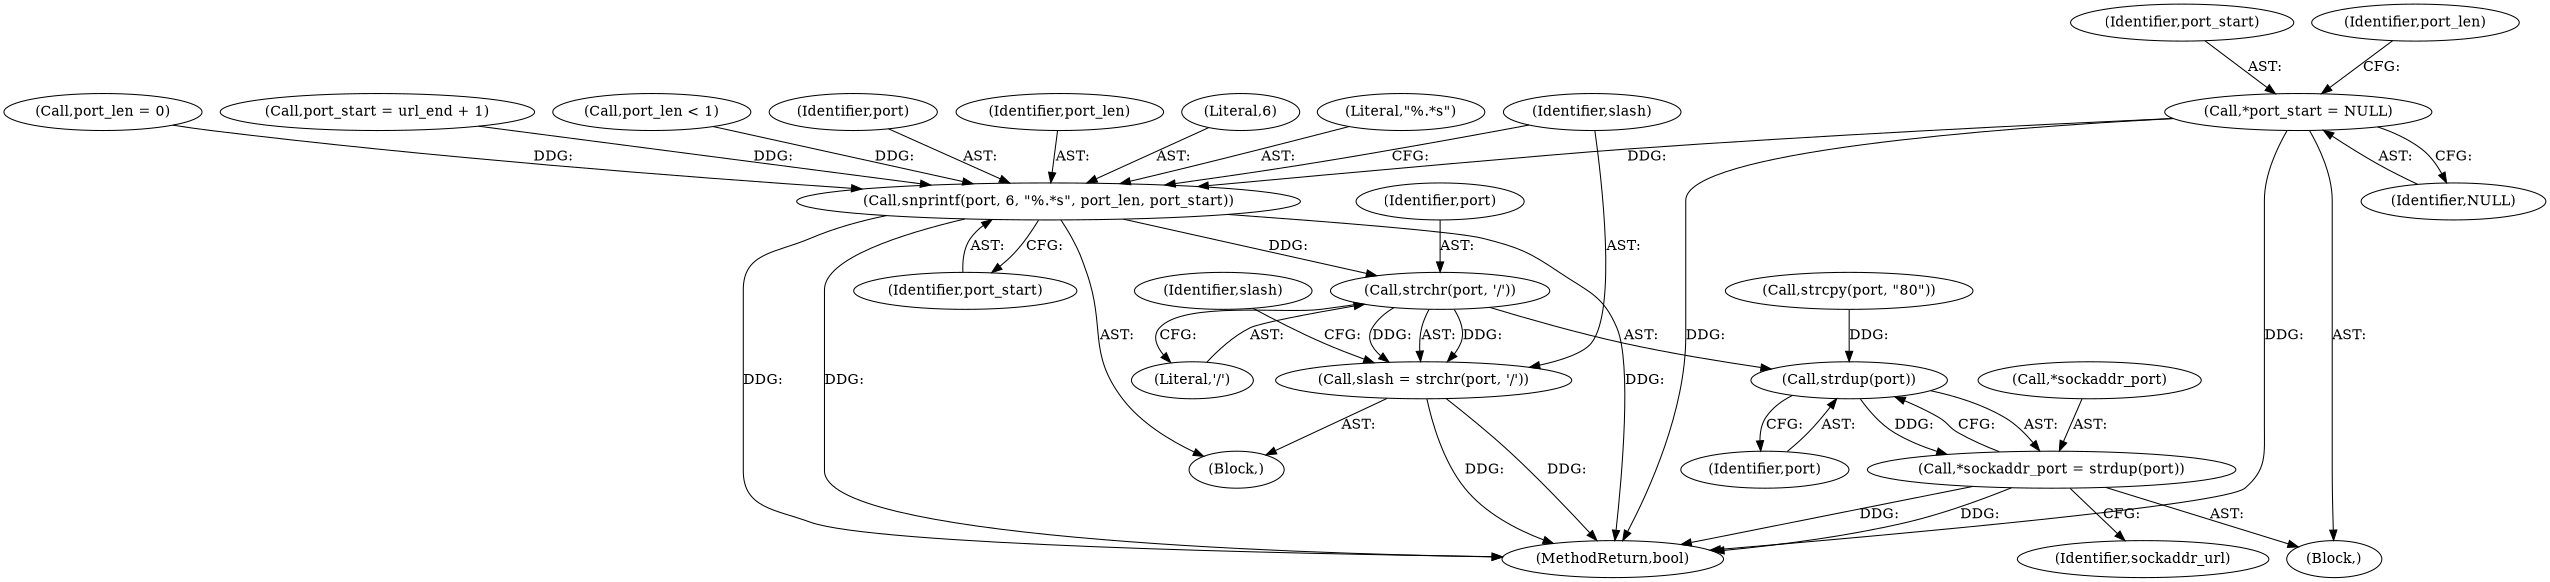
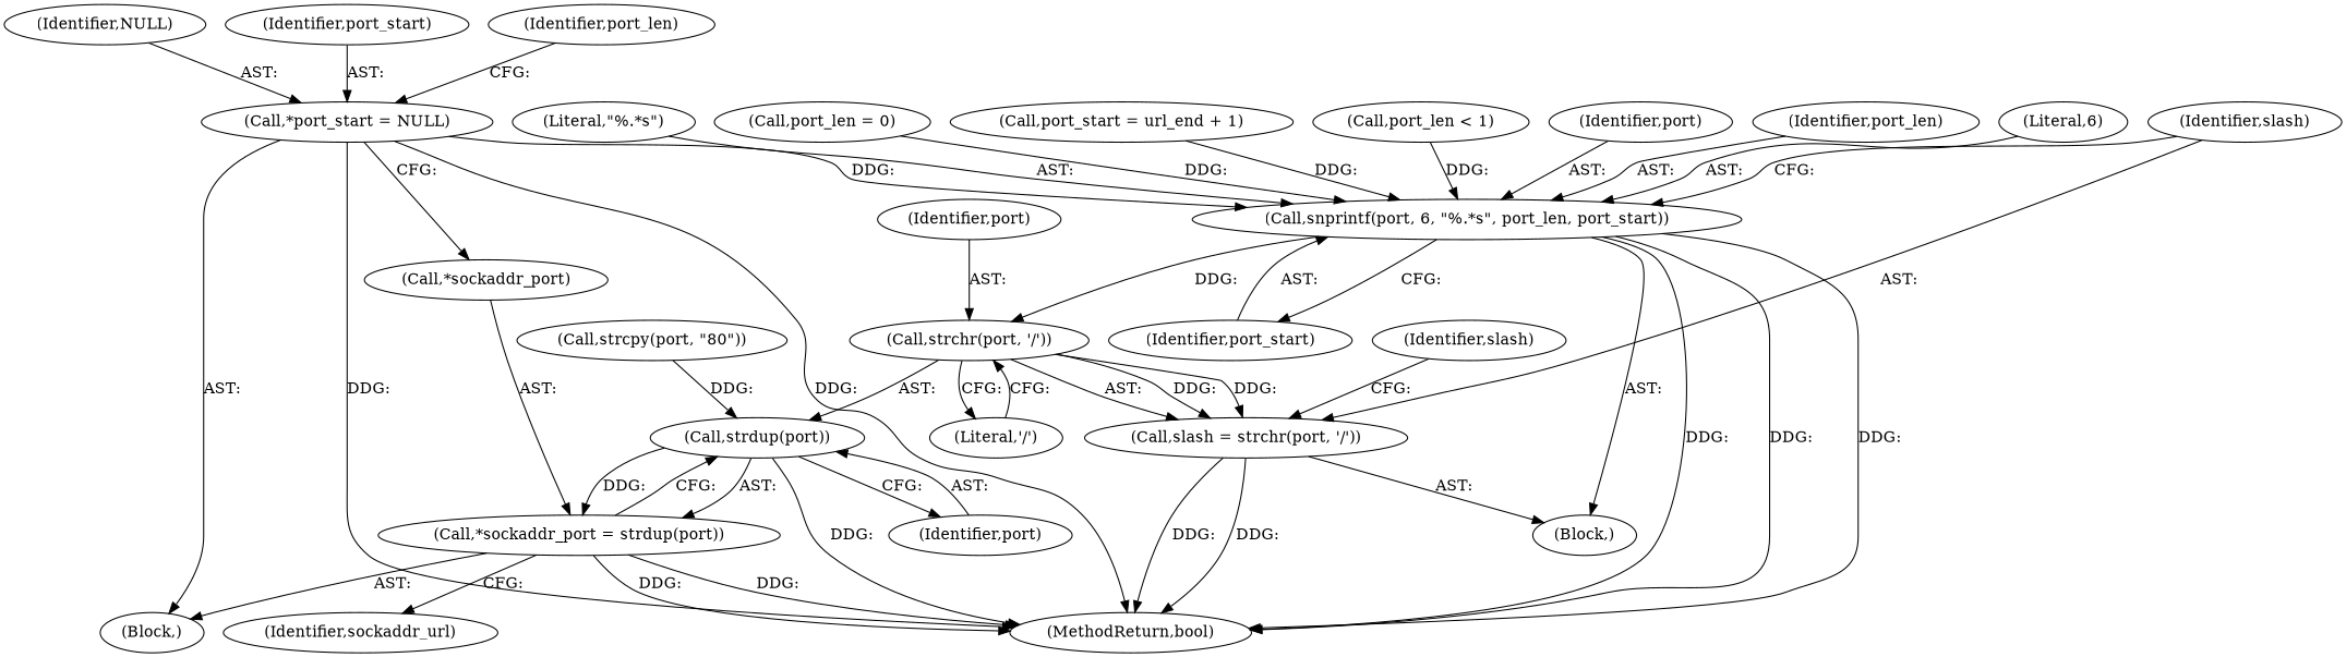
  digraph {
    n1 [label="(Call,*port_start = NULL)"]
    n2 [label="(Call,snprintf(port, 6, \"%.*s\", port_len, port_start))"]
    n3 [label="(Identifier,NULL)"]
    n4 [label="(Block,)"]
    n5 [label="(MethodReturn,bool)"]
    n6 [label="(Call,strchr(port, '/'))"]
    n7 [label="(Block,)"]
    n8 [label="(Identifier,port_start)"]
    n9 [label="(Call,slash = strchr(port, '/'))"]
    n10 [label="(Call,strdup(port))"]
    n11 [label="(Literal,'/')"]
    n12 [label="(Call,*sockaddr_port = strdup(port))"]
    n13 [label="(Identifier,port)"]
    n14 [label="(Identifier,sockaddr_url)"]
    n15 [label="(Call,*sockaddr_port)"]
    n16 [label="(Identifier,port_start)"]
    n17 [label="(Identifier,port)"]
    n18 [label="(Identifier,port_len)"]
    n19 [label="(Literal,6)"]
    n20 [label="(Call,strcpy(port, \"80\"))"]
    n21 [label="(Literal,\"%.*s\")"]
    n22 [label="(Call,port_len = 0)"]
    n23 [label="(Identifier,port_len)"]
    n24 [label="(Identifier,port)"]
    n25 [label="(Identifier,slash)"]
    n26 [label="(Identifier,slash)"]
    n27 [label="(Call,port_start = url_end + 1)"]
    n28 [label="(Call,port_len < 1)"]
    n1 -> n2 [label="DDG: "]
-   n1 -> n3 [label="CFG: "]
+   n1 -> n15 [label="CFG: "]
    n1 -> n4 [label="AST: "]
    n1 -> n5 [label="DDG: "]
    n1 -> n5 [label="DDG: "]
    n2 -> n5 [label="DDG: "]
    n2 -> n5 [label="DDG: "]
    n2 -> n5 [label="DDG: "]
    n2 -> n6 [label="DDG: "]
    n2 -> n7 [label="AST: "]
    n2 -> n8 [label="CFG: "]
    n3 -> n1 [label="AST: "]
    n6 -> n9 [label="AST: "]
    n6 -> n9 [label="DDG: "]
    n6 -> n9 [label="DDG: "]
    n6 -> n10 [label="AST: "]
    n6 -> n11 [label="CFG: "]
    n8 -> n2 [label="AST: "]
    n9 -> n5 [label="DDG: "]
    n9 -> n5 [label="DDG: "]
    n9 -> n7 [label="AST: "]
+   n10 -> n5 [label="DDG: "]
    n10 -> n12 [label="AST: "]
    n10 -> n12 [label="DDG: "]
    n10 -> n13 [label="CFG: "]
-   n11 -> n6 [label="AST: "]
+   n11 -> n6 [label="CFG: "]
    n12 -> n4 [label="AST: "]
    n12 -> n5 [label="DDG: "]
    n12 -> n5 [label="DDG: "]
    n12 -> n10 [label="CFG: "]
    n12 -> n14 [label="CFG: "]
    n13 -> n10 [label="AST: "]
    n15 -> n12 [label="AST: "]
    n16 -> n1 [label="AST: "]
    n17 -> n2 [label="AST: "]
    n18 -> n2 [label="AST: "]
    n19 -> n2 [label="AST: "]
    n20 -> n10 [label="DDG: "]
    n21 -> n2 [label="AST: "]
    n22 -> n2 [label="DDG: "]
    n23 -> n1 [label="CFG: "]
    n24 -> n6 [label="AST: "]
    n25 -> n9 [label="CFG: "]
    n26 -> n2 [label="CFG: "]
    n26 -> n9 [label="AST: "]
    n27 -> n2 [label="DDG: "]
    n28 -> n2 [label="DDG: "]
  }
